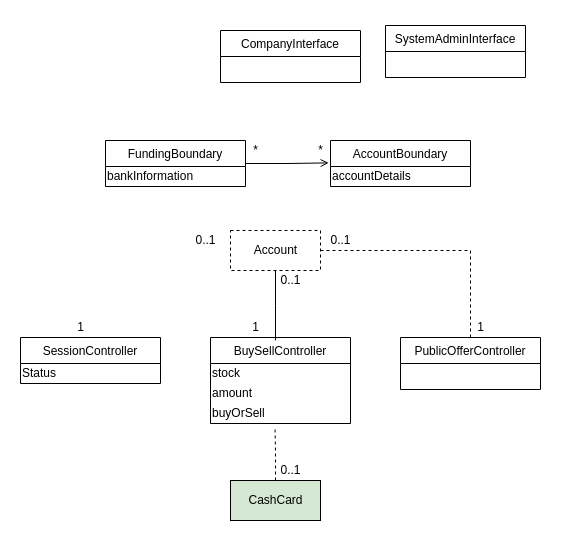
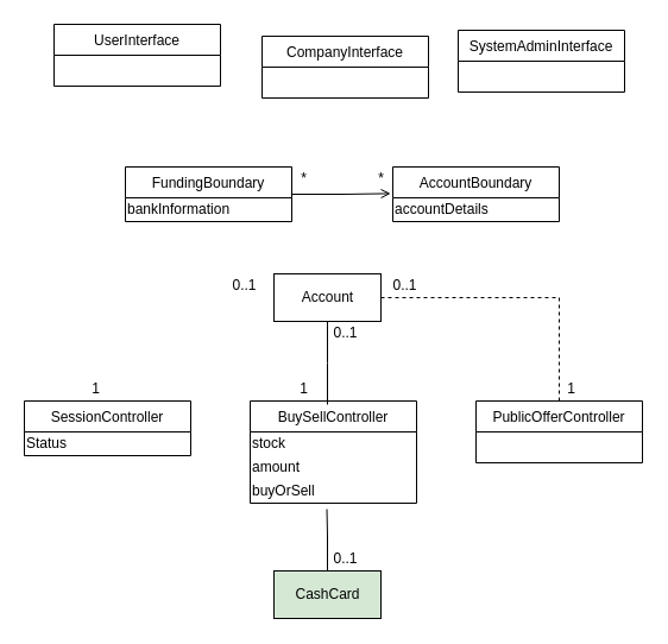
  <mxCell id="0" />
  <mxCell id="1" parent="0" />
  <mxCell id="2" value="CompanyInterface" style="swimlane;fontStyle=0;childLayout=stackLayout;horizontal=1;startSize=26;fillColor=none;horizontalStack=0;resizeParent=1;resizeParentMax=0;resizeLast=0;collapsible=1;marginBottom=0;" vertex="1" parent="1"><mxGeometry x="220" y="30" width="140" height="52" as="geometry" /></mxCell>
+ <mxCell id="3" value="UserInterface" style="swimlane;fontStyle=0;childLayout=stackLayout;horizontal=1;startSize=26;fillColor=none;horizontalStack=0;resizeParent=1;resizeParentMax=0;resizeLast=0;collapsible=1;marginBottom=0;" vertex="1" parent="1"><mxGeometry x="45" y="20" width="140" height="52" as="geometry" /></mxCell>
  <mxCell id="4" style="edgeStyle=orthogonalEdgeStyle;rounded=0;orthogonalLoop=1;jettySize=auto;html=1;entryX=-0.013;entryY=-0.18;entryDx=0;entryDy=0;entryPerimeter=0;endArrow=open;endFill=0;" edge="1" parent="1" source="5" target="9"><mxGeometry relative="1" as="geometry" /></mxCell>
  <mxCell id="5" value="FundingBoundary" style="swimlane;fontStyle=0;childLayout=stackLayout;horizontal=1;startSize=26;fillColor=none;horizontalStack=0;resizeParent=1;resizeParentMax=0;resizeLast=0;collapsible=1;marginBottom=0;" vertex="1" parent="1"><mxGeometry x="105" y="140" width="140" height="46" as="geometry" /></mxCell>
  <mxCell id="6" value="bankInformation" style="text;html=1;align=left;verticalAlign=middle;resizable=0;points=[];autosize=1;" vertex="1" parent="5"><mxGeometry y="26" width="140" height="20" as="geometry" /></mxCell>
  <mxCell id="7" value="SystemAdminInterface" style="swimlane;fontStyle=0;childLayout=stackLayout;horizontal=1;startSize=26;fillColor=none;horizontalStack=0;resizeParent=1;resizeParentMax=0;resizeLast=0;collapsible=1;marginBottom=0;" vertex="1" parent="1"><mxGeometry x="385" y="25" width="140" height="52" as="geometry" /></mxCell>
  <mxCell id="8" value="AccountBoundary" style="swimlane;fontStyle=0;childLayout=stackLayout;horizontal=1;startSize=26;fillColor=none;horizontalStack=0;resizeParent=1;resizeParentMax=0;resizeLast=0;collapsible=1;marginBottom=0;" vertex="1" parent="1"><mxGeometry x="330" y="140" width="140" height="46" as="geometry" /></mxCell>
  <mxCell id="9" value="accountDetails" style="text;html=1;align=left;verticalAlign=middle;resizable=0;points=[];autosize=1;" vertex="1" parent="8"><mxGeometry y="26" width="140" height="20" as="geometry" /></mxCell>
  <mxCell id="10" value="BuySellController" style="swimlane;fontStyle=0;childLayout=stackLayout;horizontal=1;startSize=26;fillColor=none;horizontalStack=0;resizeParent=1;resizeParentMax=0;resizeLast=0;collapsible=1;marginBottom=0;" vertex="1" parent="1"><mxGeometry x="210" y="337" width="140" height="86" as="geometry" /></mxCell>
  <mxCell id="11" value="stock" style="text;html=1;align=left;verticalAlign=middle;resizable=0;points=[];autosize=1;" vertex="1" parent="10"><mxGeometry y="26" width="140" height="20" as="geometry" /></mxCell>
  <mxCell id="12" value="amount" style="text;html=1;align=left;verticalAlign=middle;resizable=0;points=[];autosize=1;" vertex="1" parent="10"><mxGeometry y="46" width="140" height="20" as="geometry" /></mxCell>
  <mxCell id="13" value="buyOrSell" style="text;html=1;align=left;verticalAlign=middle;resizable=0;points=[];autosize=1;" vertex="1" parent="10"><mxGeometry y="66" width="140" height="20" as="geometry" /></mxCell>
  <mxCell id="14" value="SessionController" style="swimlane;fontStyle=0;childLayout=stackLayout;horizontal=1;startSize=26;fillColor=none;horizontalStack=0;resizeParent=1;resizeParentMax=0;resizeLast=0;collapsible=1;marginBottom=0;" vertex="1" parent="1"><mxGeometry x="20" y="337" width="140" height="46" as="geometry" /></mxCell>
  <mxCell id="15" value="Status" style="text;html=1;align=left;verticalAlign=middle;resizable=0;points=[];autosize=1;" vertex="1" parent="14"><mxGeometry y="26" width="140" height="20" as="geometry" /></mxCell>
  <mxCell id="16" value="PublicOfferController" style="swimlane;fontStyle=0;childLayout=stackLayout;horizontal=1;startSize=26;fillColor=none;horizontalStack=0;resizeParent=1;resizeParentMax=0;resizeLast=0;collapsible=1;marginBottom=0;" vertex="1" parent="1"><mxGeometry x="400" y="337" width="140" height="52" as="geometry" /></mxCell>
- <mxCell id="17" style="edgeStyle=orthogonalEdgeStyle;rounded=0;orthogonalLoop=1;jettySize=auto;html=1;entryX=0.461;entryY=1.25;entryDx=0;entryDy=0;entryPerimeter=0;endArrow=none;endFill=0;dashed=1;" edge="1" parent="1" source="18" target="13"><mxGeometry relative="1" as="geometry" /></mxCell>
+ <mxCell id="17" style="edgeStyle=orthogonalEdgeStyle;rounded=0;orthogonalLoop=1;jettySize=auto;html=1;entryX=0.461;entryY=1.25;entryDx=0;entryDy=0;entryPerimeter=0;endArrow=none;endFill=0;" edge="1" parent="1" source="18" target="13"><mxGeometry relative="1" as="geometry" /></mxCell>
  <mxCell id="18" value="CashCard" style="html=1;fillColor=#d5e8d4;" vertex="1" parent="1"><mxGeometry x="230" y="480" width="90" height="40" as="geometry" /></mxCell>
  <mxCell id="19" style="edgeStyle=orthogonalEdgeStyle;rounded=0;orthogonalLoop=1;jettySize=auto;html=1;endArrow=none;endFill=0;" edge="1" parent="1" source="21"><mxGeometry relative="1" as="geometry"><mxPoint x="275" y="340" as="targetPoint" /></mxGeometry></mxCell>
  <mxCell id="20" style="edgeStyle=orthogonalEdgeStyle;rounded=0;orthogonalLoop=1;jettySize=auto;html=1;entryX=0.5;entryY=0;entryDx=0;entryDy=0;endArrow=none;endFill=0;dashed=1;" edge="1" parent="1" source="21" target="16"><mxGeometry relative="1" as="geometry" /></mxCell>
- <mxCell id="21" value="Account" style="html=1;dashed=1;" vertex="1" parent="1"><mxGeometry x="230" y="230" width="90" height="40" as="geometry" /></mxCell>
+ <mxCell id="21" value="Account" style="html=1;" vertex="1" parent="1"><mxGeometry x="230" y="230" width="90" height="40" as="geometry" /></mxCell>
  <mxCell id="22" value="*" style="text;html=1;align=center;verticalAlign=middle;resizable=0;points=[];autosize=1;" vertex="1" parent="1"><mxGeometry x="245" y="140" width="20" height="20" as="geometry" /></mxCell>
  <mxCell id="23" value="*" style="text;html=1;align=center;verticalAlign=middle;resizable=0;points=[];autosize=1;" vertex="1" parent="1"><mxGeometry x="310" y="140" width="20" height="20" as="geometry" /></mxCell>
  <mxCell id="24" value="0..1" style="text;html=1;align=center;verticalAlign=middle;resizable=0;points=[];autosize=1;" vertex="1" parent="1"><mxGeometry x="270" y="460" width="40" height="20" as="geometry" /></mxCell>
  <mxCell id="25" value="0..1" style="text;html=1;align=center;verticalAlign=middle;resizable=0;points=[];autosize=1;" vertex="1" parent="1"><mxGeometry x="270" y="270" width="40" height="20" as="geometry" /></mxCell>
  <mxCell id="26" value="0..1" style="text;html=1;align=center;verticalAlign=middle;resizable=0;points=[];autosize=1;" vertex="1" parent="1"><mxGeometry x="320" y="230" width="40" height="20" as="geometry" /></mxCell>
  <mxCell id="27" value="0..1" style="text;html=1;align=center;verticalAlign=middle;resizable=0;points=[];autosize=1;" vertex="1" parent="1"><mxGeometry x="185" y="230" width="40" height="20" as="geometry" /></mxCell>
  <mxCell id="28" value="1" style="text;html=1;align=center;verticalAlign=middle;resizable=0;points=[];autosize=1;" vertex="1" parent="1"><mxGeometry x="70" y="317" width="20" height="20" as="geometry" /></mxCell>
  <mxCell id="29" value="1" style="text;html=1;align=center;verticalAlign=middle;resizable=0;points=[];autosize=1;" vertex="1" parent="1"><mxGeometry x="245" y="317" width="20" height="20" as="geometry" /></mxCell>
  <mxCell id="30" value="1" style="text;html=1;align=center;verticalAlign=middle;resizable=0;points=[];autosize=1;" vertex="1" parent="1"><mxGeometry x="470" y="317" width="20" height="20" as="geometry" /></mxCell>
